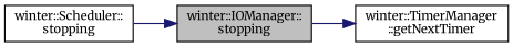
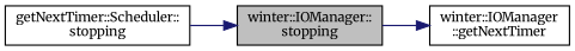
  digraph {
    fontname=Merriweather
    rankdir=LR
    node [color=black fillcolor=white fontname=Merriweather fontsize=10 shape=record style=filled]
    edge [color=midnightblue fontname=Merriweather fontsize=10 labelfontname=Helvetica labelfontsize=10 style=solid]
    n1 [fillcolor=grey75 fontcolor=black height=0.2 label="winter::IOManager::\lstopping" width=0.4]
-   n2 [height=0.2 label="winter::TimerManager\l::getNextTimer" width=0.4]
-   n3 [height=0.2 label="winter::Scheduler::\lstopping" width=0.4]
+   n2 [height=0.2 label="winter::IOManager\l::getNextTimer" width=0.4]
+   n3 [height=0.2 label="getNextTimer::Scheduler::\lstopping" width=0.4]
    n1 -> n2
    n3 -> n1
  }
